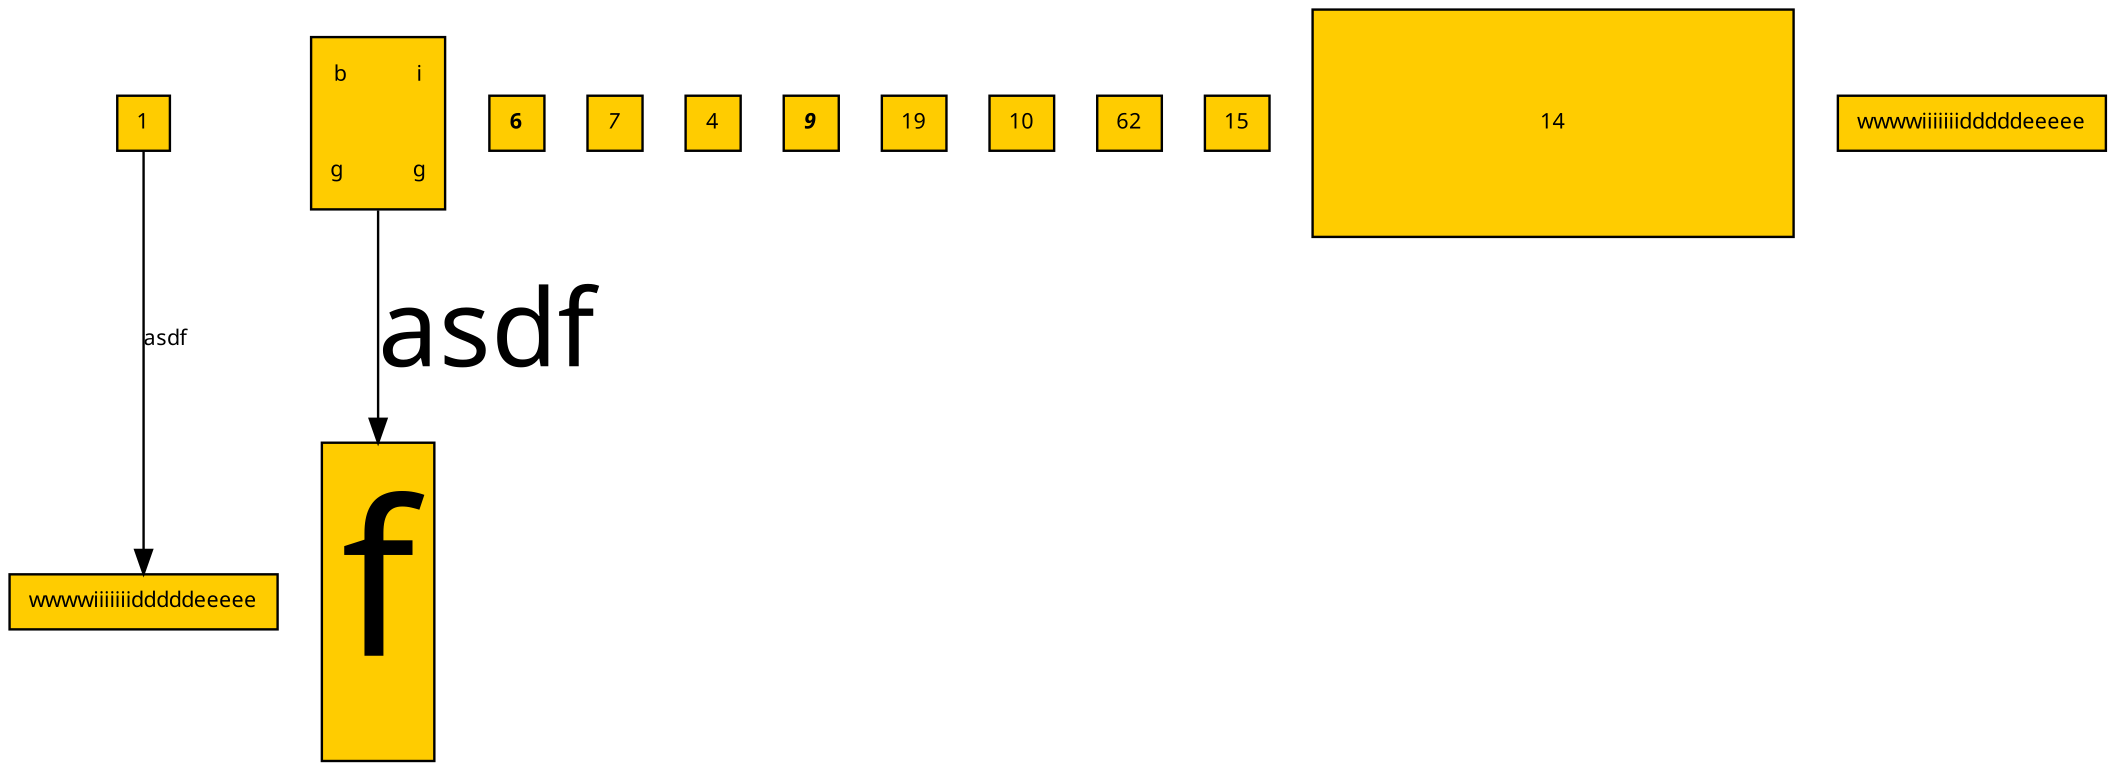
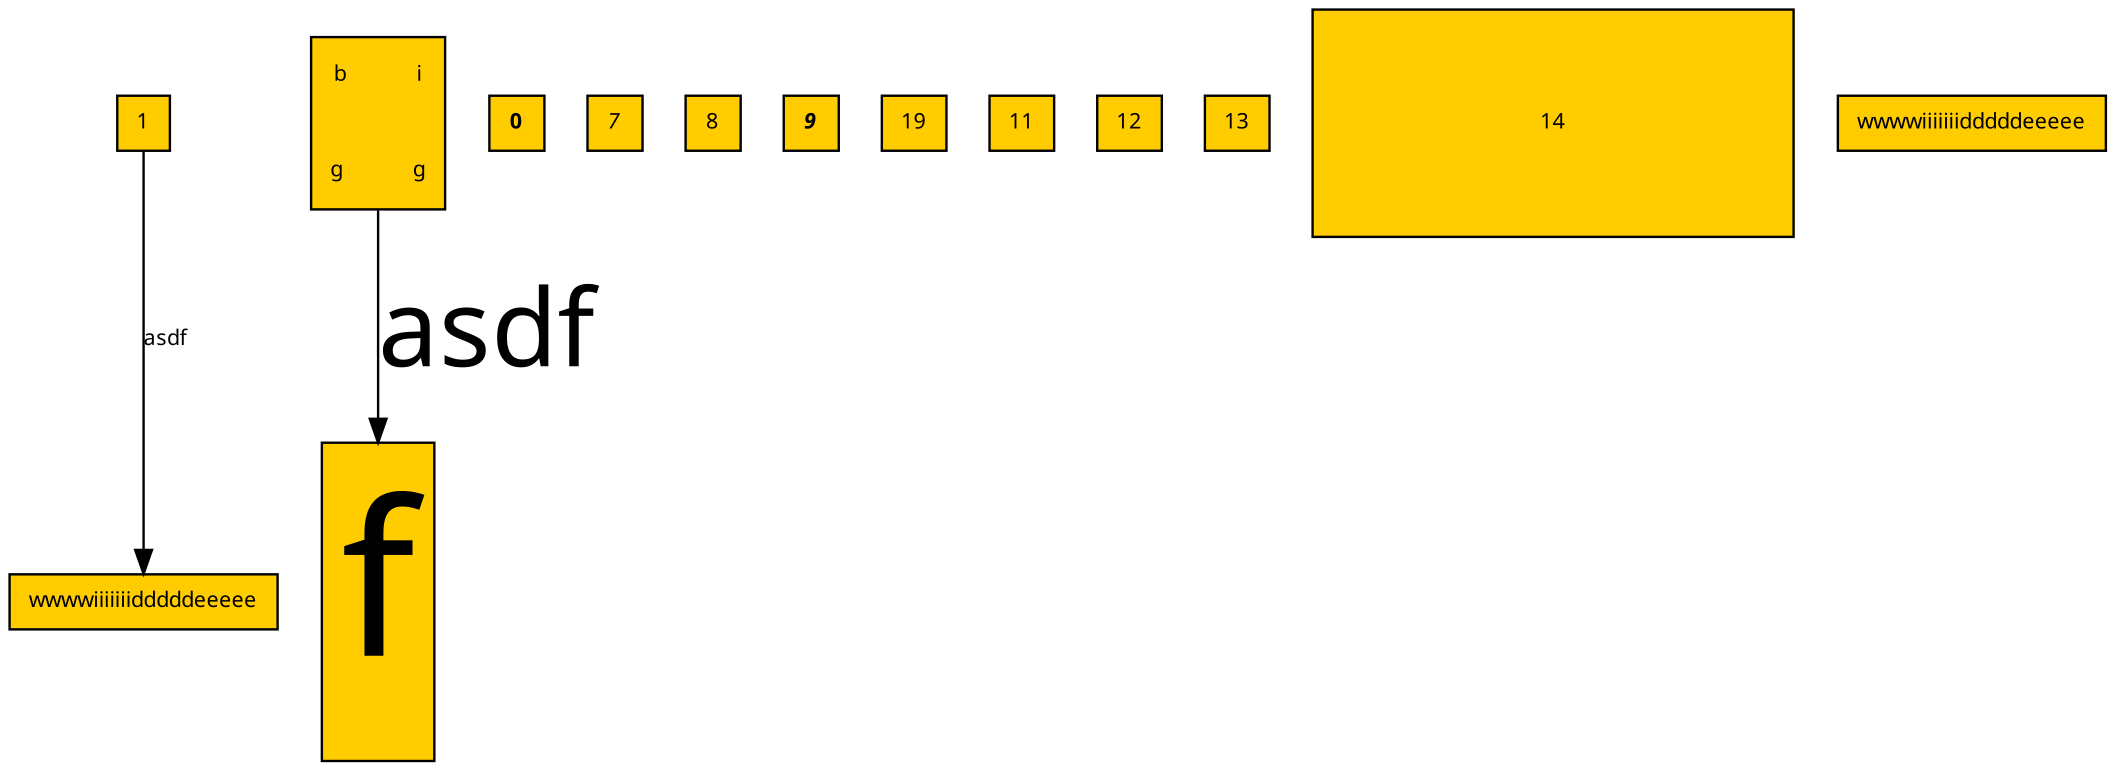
  digraph {
    node [fillcolor="#FFCC00" fontcolor="#000000" fontname=Dialog fontsize=9.0 shape=box style=filled]
    edge [color="#000000" fontcolor="#000000" fontname=Dialog]
    n1 [height=0.31608452399571735 label=1 width=0.21733379364013672]
    n2 [height=0.31608452399571735 label=wwwwiiiiiiidddddeeeee width=1.5014681816101074]
    n3 [height=0.9970892866452535 label="b             i\n\n\n\ng             g" width=0.7220878601074219]
    n4 [fontsize=90.0 height=1.8483317693074544 label=f width=0.5758330027262369]
-   n5 [fontname="Dialog bold" height=0.3125 label=6 width=0.3125]
+   n5 [fontname="Dialog bold" height=0.3125 label=0 width=0.3125]
    n6 [fontname="Dialog italic" height=0.3125 label=7 width=0.3125]
-   n7 [height=0.3125 label=4 width=0.3125]
+   n7 [height=0.3125 label=8 width=0.3125]
    n8 [fontname="Dialog bold italic" height=0.3125 label=9 width=0.3125]
    n9 [height=0.3125 label=19 width=0.3125]
-   n10 [height=0.3125 label=10 width=0.3125]
-   n11 [height=0.3125 label=62 width=0.3125]
-   n12 [height=0.3125 label=15 width=0.3125]
+   n10 [height=0.3125 label=11 width=0.3125]
+   n11 [height=0.3125 label=12 width=0.3125]
+   n12 [height=0.3125 label=13 width=0.3125]
    n13 [height=1.3229166666666667 label=14 width=2.7916666666666665]
    n14 [height=0.3125 label=wwwwiiiiiiidddddeeeee width=0.3125]
    n1 -> n2 [fontsize=9.0 label=asdf]
    n3 -> n4 [fontsize=45.0 label=asdf]
  }
